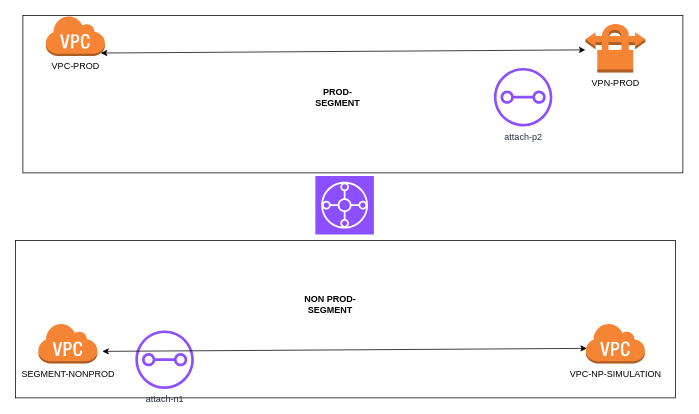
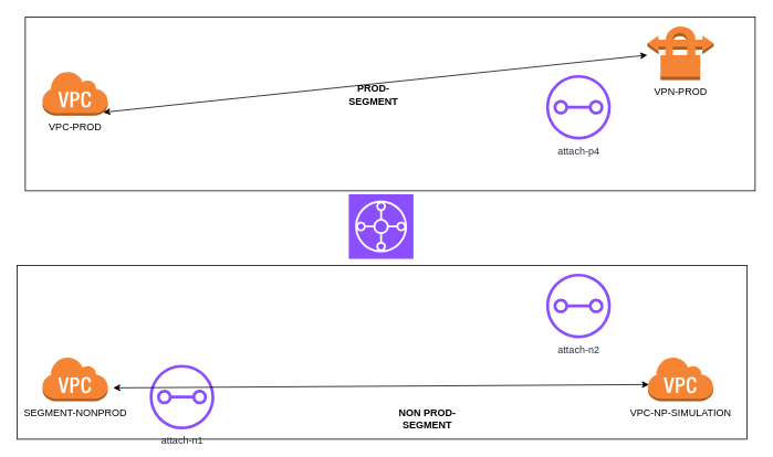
  <mxCell id="0" />
  <mxCell id="1" parent="0" />
  <mxCell id="2" value="" style="rounded=0;whiteSpace=wrap;html=1;" vertex="1" parent="1"><mxGeometry x="30" y="20" width="880" height="210" as="geometry" /></mxCell>
  <mxCell id="3" value="" style="rounded=0;whiteSpace=wrap;html=1;" vertex="1" parent="1"><mxGeometry x="20" y="320" width="880" height="210" as="geometry" /></mxCell>
- <mxCell id="4" value="VPC-PROD" style="outlineConnect=0;dashed=0;verticalLabelPosition=bottom;verticalAlign=top;align=center;html=1;shape=mxgraph.aws3.virtual_private_cloud;fillColor=#F58534;gradientColor=none;" vertex="1" parent="1"><mxGeometry x="60" y="20" width="79.5" height="54" as="geometry" /></mxCell>
+ <mxCell id="4" value="VPC-PROD" style="outlineConnect=0;dashed=0;verticalLabelPosition=bottom;verticalAlign=top;align=center;html=1;shape=mxgraph.aws3.virtual_private_cloud;fillColor=#F58534;gradientColor=none;" vertex="1" parent="1"><mxGeometry x="50" y="85" width="79.5" height="54" as="geometry" /></mxCell>
  <mxCell id="5" value="VPN-PROD" style="outlineConnect=0;dashed=0;verticalLabelPosition=bottom;verticalAlign=top;align=center;html=1;shape=mxgraph.aws3.vpn_connection;fillColor=#F58534;gradientColor=none;" vertex="1" parent="1"><mxGeometry x="780" y="30" width="80" height="66" as="geometry" /></mxCell>
  <mxCell id="6" value="SEGMENT-NONPROD" style="outlineConnect=0;dashed=0;verticalLabelPosition=bottom;verticalAlign=top;align=center;html=1;shape=mxgraph.aws3.virtual_private_cloud;fillColor=#F58534;gradientColor=none;" vertex="1" parent="1"><mxGeometry x="50" y="430" width="79.5" height="54" as="geometry" /></mxCell>
  <mxCell id="7" value="" style="sketch=0;points=[[0,0,0],[0.25,0,0],[0.5,0,0],[0.75,0,0],[1,0,0],[0,1,0],[0.25,1,0],[0.5,1,0],[0.75,1,0],[1,1,0],[0,0.25,0],[0,0.5,0],[0,0.75,0],[1,0.25,0],[1,0.5,0],[1,0.75,0]];outlineConnect=0;fontColor=#232F3E;fillColor=#8C4FFF;strokeColor=#ffffff;dashed=0;verticalLabelPosition=bottom;verticalAlign=top;align=center;html=1;fontSize=12;fontStyle=0;aspect=fixed;shape=mxgraph.aws4.resourceIcon;resIcon=mxgraph.aws4.transit_gateway;" vertex="1" parent="1"><mxGeometry x="420" y="234" width="78" height="78" as="geometry" /></mxCell>
  <mxCell id="8" value="attach-n1" style="sketch=0;outlineConnect=0;fontColor=#232F3E;gradientColor=none;fillColor=#8C4FFF;strokeColor=none;dashed=0;verticalLabelPosition=bottom;verticalAlign=top;align=center;html=1;fontSize=12;fontStyle=0;aspect=fixed;pointerEvents=1;shape=mxgraph.aws4.transit_gateway_attachment;" vertex="1" parent="1"><mxGeometry x="180" y="440" width="78" height="78" as="geometry" /></mxCell>
- <mxCell id="10" value="attach-p2" style="sketch=0;outlineConnect=0;fontColor=#232F3E;gradientColor=none;fillColor=#8C4FFF;strokeColor=none;dashed=0;verticalLabelPosition=bottom;verticalAlign=top;align=center;html=1;fontSize=12;fontStyle=0;aspect=fixed;pointerEvents=1;shape=mxgraph.aws4.transit_gateway_attachment;" vertex="1" parent="1"><mxGeometry x="658" y="90" width="78" height="78" as="geometry" /></mxCell>
+ <mxCell id="9" value="attach-n2" style="sketch=0;outlineConnect=0;fontColor=#232F3E;gradientColor=none;fillColor=#8C4FFF;strokeColor=none;dashed=0;verticalLabelPosition=bottom;verticalAlign=top;align=center;html=1;fontSize=12;fontStyle=0;aspect=fixed;pointerEvents=1;shape=mxgraph.aws4.transit_gateway_attachment;" vertex="1" parent="1"><mxGeometry x="658" y="330" width="78" height="78" as="geometry" /></mxCell>
+ <mxCell id="10" value="attach-p4" style="sketch=0;outlineConnect=0;fontColor=#232F3E;gradientColor=none;fillColor=#8C4FFF;strokeColor=none;dashed=0;verticalLabelPosition=bottom;verticalAlign=top;align=center;html=1;fontSize=12;fontStyle=0;aspect=fixed;pointerEvents=1;shape=mxgraph.aws4.transit_gateway_attachment;" vertex="1" parent="1"><mxGeometry x="658" y="90" width="78" height="78" as="geometry" /></mxCell>
  <mxCell id="11" value="VPC-NP-SIMULATION" style="outlineConnect=0;dashed=0;verticalLabelPosition=bottom;verticalAlign=top;align=center;html=1;shape=mxgraph.aws3.virtual_private_cloud;fillColor=#F58534;gradientColor=none;" vertex="1" parent="1"><mxGeometry x="780" y="430" width="79.5" height="54" as="geometry" /></mxCell>
- <mxCell id="12" value="&lt;b&gt;NON PROD-SEGMENT&lt;/b&gt;" style="text;strokeColor=none;align=center;fillColor=none;html=1;verticalAlign=middle;whiteSpace=wrap;rounded=0;" vertex="1" parent="1"><mxGeometry x="400" y="390" width="80" height="30" as="geometry" /></mxCell>
- <mxCell id="13" value="&lt;b&gt;PROD-SEGMENT&lt;/b&gt;" style="text;strokeColor=none;align=center;fillColor=none;html=1;verticalAlign=middle;whiteSpace=wrap;rounded=0;" vertex="1" parent="1"><mxGeometry x="420" y="114" width="60" height="30" as="geometry" /></mxCell>
+ <mxCell id="12" value="&lt;b&gt;NON PROD-SEGMENT&lt;/b&gt;" style="text;strokeColor=none;align=center;fillColor=none;html=1;verticalAlign=middle;whiteSpace=wrap;rounded=0;" vertex="1" parent="1"><mxGeometry x="475" y="490" width="80" height="30" as="geometry" /></mxCell>
+ <mxCell id="13" value="&lt;b&gt;PROD-SEGMENT&lt;/b&gt;" style="text;strokeColor=none;align=center;fillColor=none;html=1;verticalAlign=middle;whiteSpace=wrap;rounded=0;" vertex="1" parent="1"><mxGeometry x="420" y="99" width="60" height="30" as="geometry" /></mxCell>
  <mxCell id="14" value="" style="endArrow=classic;startArrow=classic;html=1;rounded=0;exitX=0.93;exitY=0.93;exitDx=0;exitDy=0;exitPerimeter=0;" edge="1" parent="1" source="4"><mxGeometry width="50" height="50" relative="1" as="geometry"><mxPoint x="570" y="300" as="sourcePoint" /><mxPoint x="780" y="66" as="targetPoint" /></mxGeometry></mxCell>
  <mxCell id="15" value="" style="endArrow=classic;startArrow=classic;html=1;rounded=0;exitX=0.93;exitY=0.93;exitDx=0;exitDy=0;exitPerimeter=0;" edge="1" parent="1"><mxGeometry width="50" height="50" relative="1" as="geometry"><mxPoint x="136" y="468" as="sourcePoint" /><mxPoint x="782" y="464" as="targetPoint" /></mxGeometry></mxCell>
